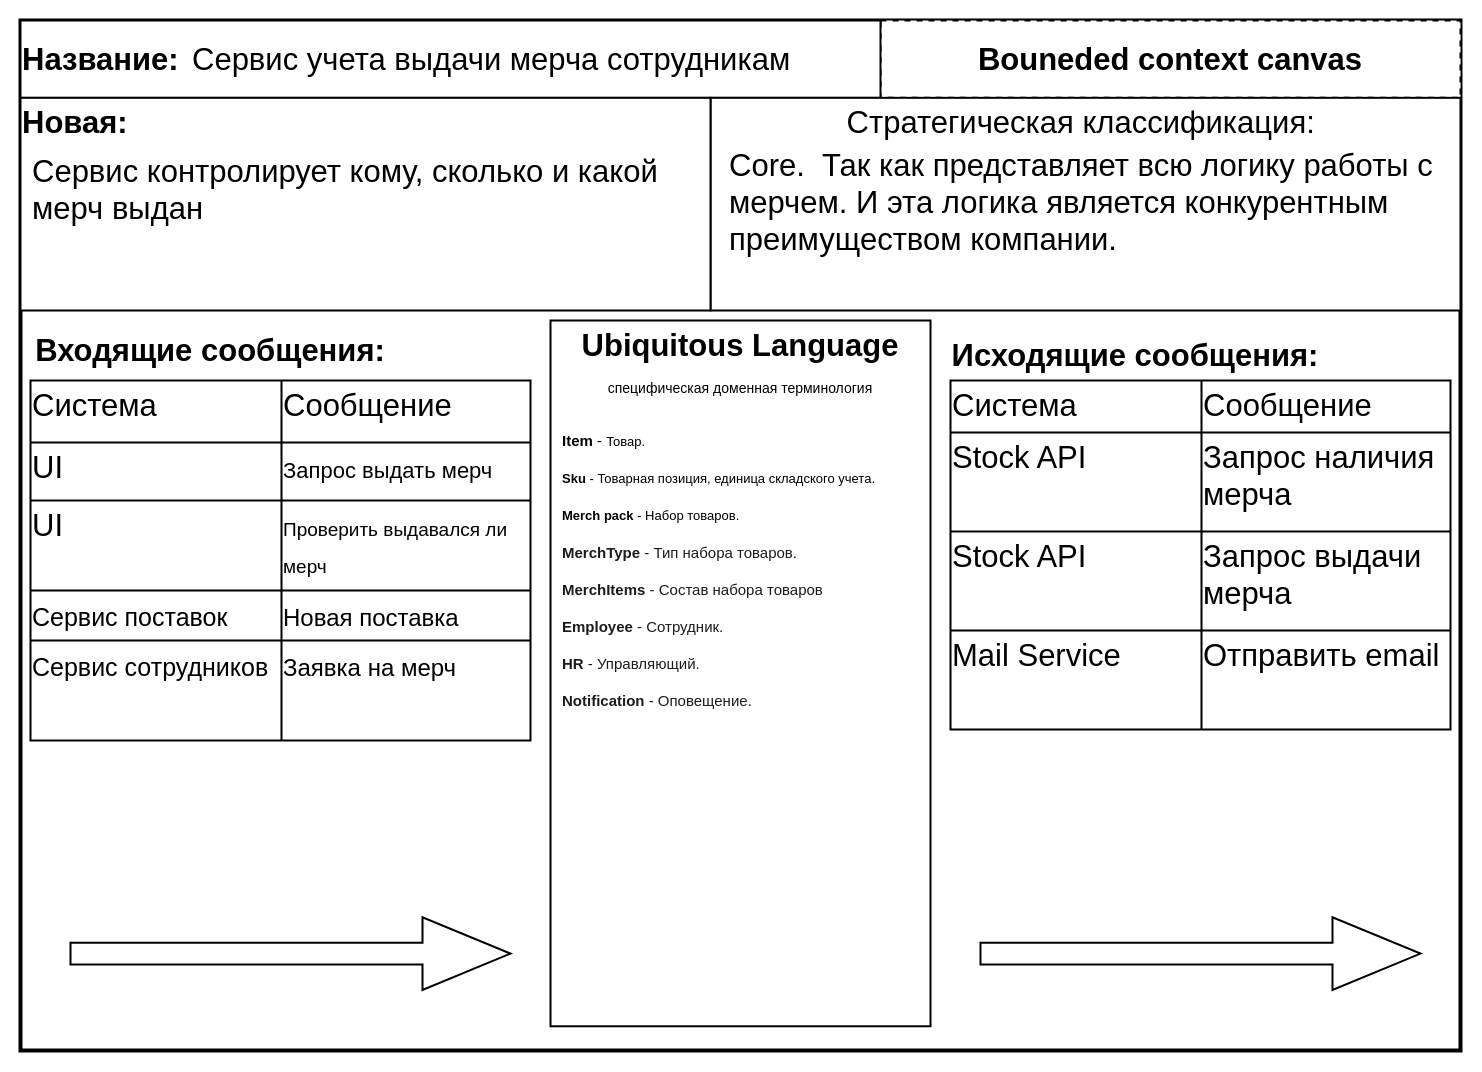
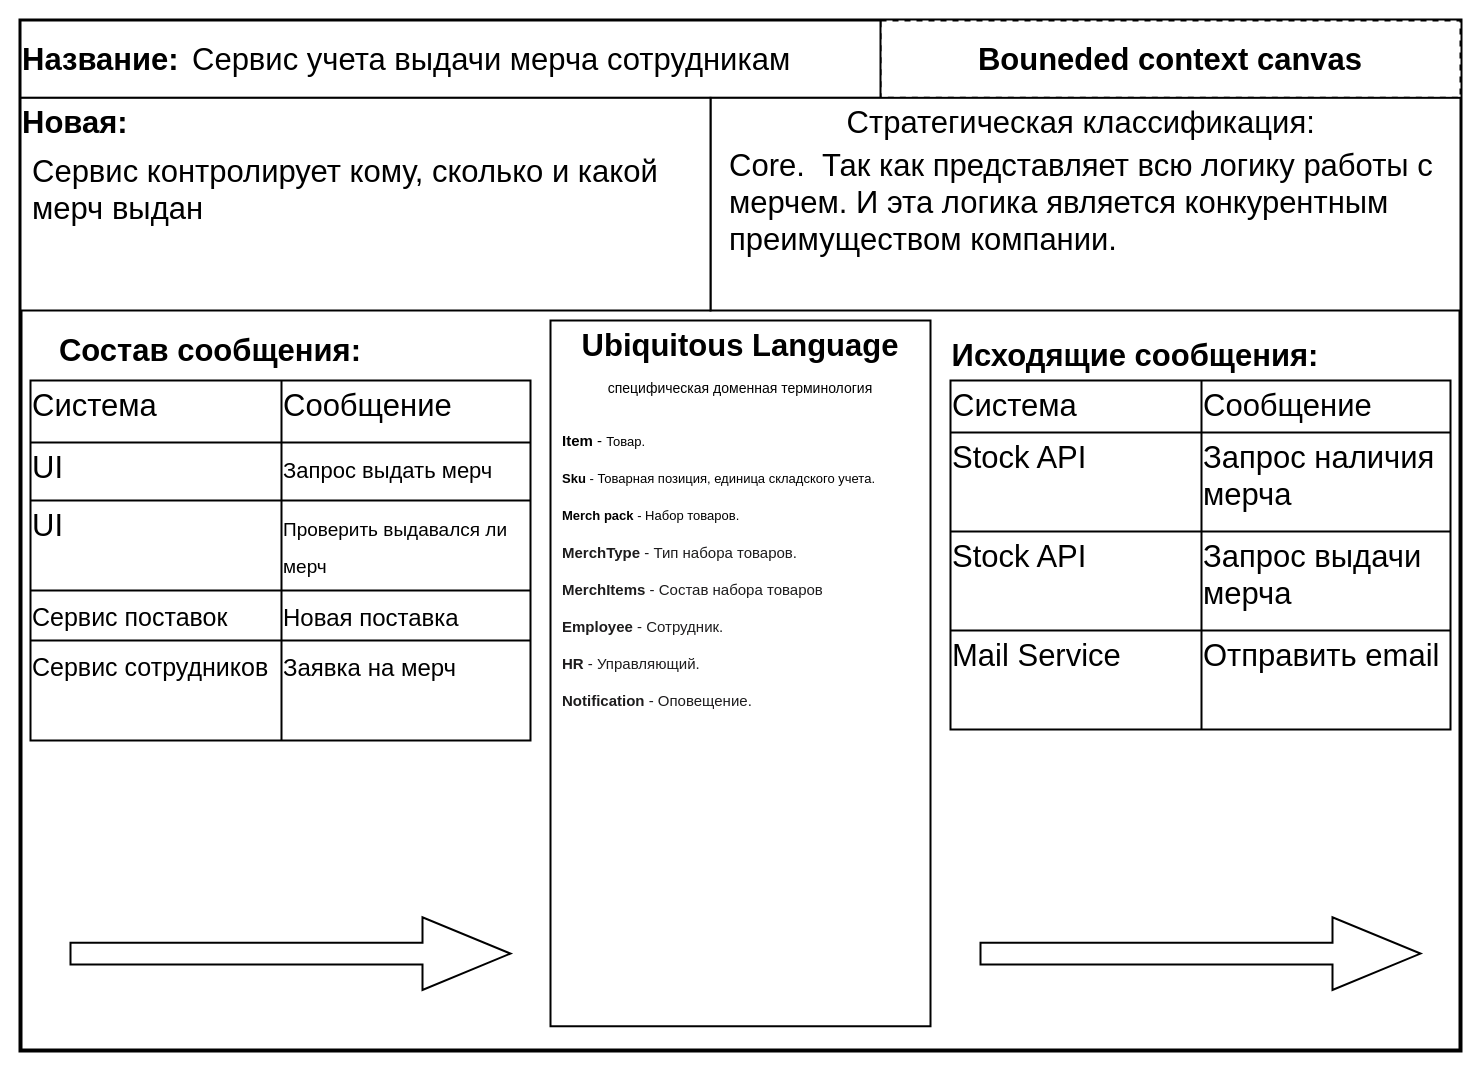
  <mxCell id="0" />
  <mxCell id="1" parent="0" />
  <mxCell id="2" value="Pfghj" style="group" parent="1" vertex="1" connectable="0"><mxGeometry x="20" y="20" width="1440" height="1030" as="geometry" /></mxCell>
  <mxCell id="3" value="" style="group" parent="2" vertex="1" connectable="0"><mxGeometry width="1440" height="1030" as="geometry" /></mxCell>
  <mxCell id="4" value="" style="rounded=0;whiteSpace=wrap;html=1;strokeWidth=4;glass=0;shadow=0;sketch=0;" parent="3" vertex="1"><mxGeometry width="1440" height="1030" as="geometry" /></mxCell>
  <mxCell id="5" value="" style="shape=singleArrow;whiteSpace=wrap;html=1;shadow=0;fontSize=31;strokeColor=default;strokeWidth=2;verticalAlign=top;" parent="3" vertex="1"><mxGeometry x="50" y="896.706" width="440" height="72.706" as="geometry" /></mxCell>
  <mxCell id="6" value="" style="shape=singleArrow;whiteSpace=wrap;html=1;shadow=0;fontSize=31;strokeColor=default;strokeWidth=2;verticalAlign=top;" parent="3" vertex="1"><mxGeometry x="960" y="896.706" width="440" height="72.706" as="geometry" /></mxCell>
- <mxCell id="7" value="&lt;b&gt;Входящие сообщения:&lt;/b&gt;" style="text;html=1;strokeColor=none;fillColor=none;align=center;verticalAlign=middle;whiteSpace=wrap;rounded=0;shadow=0;glass=0;sketch=0;fontSize=31;" parent="3" vertex="1"><mxGeometry x="10" y="300" width="360" height="60" as="geometry" /></mxCell>
+ <mxCell id="7" value="&lt;b&gt;Состав сообщения:&lt;/b&gt;" style="text;html=1;strokeColor=none;fillColor=none;align=center;verticalAlign=middle;whiteSpace=wrap;rounded=0;shadow=0;glass=0;sketch=0;fontSize=31;" parent="3" vertex="1"><mxGeometry x="10" y="300" width="360" height="60" as="geometry" /></mxCell>
  <mxCell id="8" value="&lt;b&gt;Исходящие сообщения:&lt;/b&gt;" style="text;html=1;strokeColor=none;fillColor=none;align=center;verticalAlign=middle;whiteSpace=wrap;rounded=0;shadow=0;glass=0;sketch=0;fontSize=31;" parent="3" vertex="1"><mxGeometry x="930" y="310" width="370" height="50" as="geometry" /></mxCell>
  <mxCell id="9" value="" style="shape=table;html=1;whiteSpace=wrap;startSize=0;container=1;collapsible=0;childLayout=tableLayout;rounded=0;shadow=0;glass=0;sketch=0;fontSize=31;strokeColor=default;strokeWidth=2;align=left;verticalAlign=top;" parent="3" vertex="1"><mxGeometry x="10" y="360" width="500" height="360" as="geometry" /></mxCell>
  <mxCell id="10" value="" style="shape=partialRectangle;html=1;whiteSpace=wrap;collapsible=0;dropTarget=0;pointerEvents=0;fillColor=none;top=0;left=0;bottom=0;right=0;points=[[0,0.5],[1,0.5]];portConstraint=eastwest;rounded=0;shadow=0;glass=0;sketch=0;fontSize=31;strokeColor=default;strokeWidth=2;align=left;verticalAlign=top;" parent="9" vertex="1"><mxGeometry width="500" height="62" as="geometry" /></mxCell>
  <mxCell id="11" value="Система" style="shape=partialRectangle;html=1;whiteSpace=wrap;connectable=0;fillColor=none;top=0;left=0;bottom=0;right=0;overflow=hidden;pointerEvents=1;rounded=0;shadow=0;glass=0;sketch=0;fontSize=31;strokeColor=default;strokeWidth=2;align=left;verticalAlign=top;" parent="10" vertex="1"><mxGeometry width="251" height="62" as="geometry"><mxRectangle width="251" height="62" as="alternateBounds" /></mxGeometry></mxCell>
  <mxCell id="12" value="Сообщение" style="shape=partialRectangle;html=1;whiteSpace=wrap;connectable=0;fillColor=none;top=0;left=0;bottom=0;right=0;overflow=hidden;pointerEvents=1;rounded=0;shadow=0;glass=0;sketch=0;fontSize=31;strokeColor=default;strokeWidth=2;align=left;verticalAlign=top;" parent="10" vertex="1"><mxGeometry x="251" width="249" height="62" as="geometry"><mxRectangle width="249" height="62" as="alternateBounds" /></mxGeometry></mxCell>
  <mxCell id="13" value="" style="shape=partialRectangle;html=1;whiteSpace=wrap;collapsible=0;dropTarget=0;pointerEvents=0;fillColor=none;top=0;left=0;bottom=0;right=0;points=[[0,0.5],[1,0.5]];portConstraint=eastwest;rounded=0;shadow=0;glass=0;sketch=0;fontSize=31;strokeColor=default;strokeWidth=2;align=left;verticalAlign=top;" parent="9" vertex="1"><mxGeometry y="62" width="500" height="58" as="geometry" /></mxCell>
  <mxCell id="14" value="UI" style="shape=partialRectangle;html=1;whiteSpace=wrap;connectable=0;fillColor=none;top=0;left=0;bottom=0;right=0;overflow=hidden;pointerEvents=1;rounded=0;shadow=0;glass=0;sketch=0;fontSize=31;strokeColor=default;strokeWidth=2;align=left;verticalAlign=top;" parent="13" vertex="1"><mxGeometry width="251" height="58" as="geometry"><mxRectangle width="251" height="58" as="alternateBounds" /></mxGeometry></mxCell>
  <mxCell id="15" value="&lt;font style=&quot;font-size: 22px&quot;&gt;Запрос выдать мерч&lt;/font&gt;" style="shape=partialRectangle;html=1;whiteSpace=wrap;connectable=0;fillColor=none;top=0;left=0;bottom=0;right=0;overflow=hidden;pointerEvents=1;rounded=0;shadow=0;glass=0;sketch=0;fontSize=31;strokeColor=default;strokeWidth=2;align=left;verticalAlign=top;" parent="13" vertex="1"><mxGeometry x="251" width="249" height="58" as="geometry"><mxRectangle width="249" height="58" as="alternateBounds" /></mxGeometry></mxCell>
  <mxCell id="16" value="" style="shape=partialRectangle;html=1;whiteSpace=wrap;collapsible=0;dropTarget=0;pointerEvents=0;fillColor=none;top=0;left=0;bottom=0;right=0;points=[[0,0.5],[1,0.5]];portConstraint=eastwest;rounded=0;shadow=0;glass=0;sketch=0;fontSize=31;strokeColor=default;strokeWidth=2;align=left;verticalAlign=top;" parent="9" vertex="1"><mxGeometry y="120" width="500" height="90" as="geometry" /></mxCell>
  <mxCell id="17" value="UI&lt;span style=&quot;white-space: pre&quot;&gt;&#09;&lt;/span&gt;" style="shape=partialRectangle;html=1;whiteSpace=wrap;connectable=0;fillColor=none;top=0;left=0;bottom=0;right=0;overflow=hidden;pointerEvents=1;rounded=0;shadow=0;glass=0;sketch=0;fontSize=31;strokeColor=default;strokeWidth=2;align=left;verticalAlign=top;" parent="16" vertex="1"><mxGeometry width="251" height="90" as="geometry"><mxRectangle width="251" height="90" as="alternateBounds" /></mxGeometry></mxCell>
  <mxCell id="18" value="&lt;font style=&quot;font-size: 19px&quot;&gt;Проверить выдавался ли мерч&lt;/font&gt;" style="shape=partialRectangle;html=1;whiteSpace=wrap;connectable=0;fillColor=none;top=0;left=0;bottom=0;right=0;overflow=hidden;pointerEvents=1;rounded=0;shadow=0;glass=0;sketch=0;fontSize=31;strokeColor=default;strokeWidth=2;align=left;verticalAlign=top;" parent="16" vertex="1"><mxGeometry x="251" width="249" height="90" as="geometry"><mxRectangle width="249" height="90" as="alternateBounds" /></mxGeometry></mxCell>
  <mxCell id="19" style="shape=partialRectangle;html=1;whiteSpace=wrap;collapsible=0;dropTarget=0;pointerEvents=0;fillColor=none;top=0;left=0;bottom=0;right=0;points=[[0,0.5],[1,0.5]];portConstraint=eastwest;rounded=0;shadow=0;glass=0;sketch=0;fontSize=31;strokeColor=default;strokeWidth=2;align=left;verticalAlign=top;" parent="9" vertex="1"><mxGeometry y="210" width="500" height="50" as="geometry" /></mxCell>
  <mxCell id="20" value="&lt;font style=&quot;font-size: 25px&quot;&gt;Сервис поставок&lt;span style=&quot;white-space: pre&quot;&gt;&#09;&lt;/span&gt;&lt;/font&gt;" style="shape=partialRectangle;html=1;whiteSpace=wrap;connectable=0;fillColor=none;top=0;left=0;bottom=0;right=0;overflow=hidden;pointerEvents=1;rounded=0;shadow=0;glass=0;sketch=0;fontSize=31;strokeColor=default;strokeWidth=2;align=left;verticalAlign=top;" parent="19" vertex="1"><mxGeometry width="251" height="50" as="geometry"><mxRectangle width="251" height="50" as="alternateBounds" /></mxGeometry></mxCell>
  <mxCell id="21" value="&lt;font style=&quot;font-size: 24px&quot;&gt;Новая поставка&lt;/font&gt;" style="shape=partialRectangle;html=1;whiteSpace=wrap;connectable=0;fillColor=none;top=0;left=0;bottom=0;right=0;overflow=hidden;pointerEvents=1;rounded=0;shadow=0;glass=0;sketch=0;fontSize=31;strokeColor=default;strokeWidth=2;align=left;verticalAlign=top;" parent="19" vertex="1"><mxGeometry x="251" width="249" height="50" as="geometry"><mxRectangle width="249" height="50" as="alternateBounds" /></mxGeometry></mxCell>
  <mxCell id="22" style="shape=partialRectangle;html=1;whiteSpace=wrap;collapsible=0;dropTarget=0;pointerEvents=0;fillColor=none;top=0;left=0;bottom=0;right=0;points=[[0,0.5],[1,0.5]];portConstraint=eastwest;rounded=0;shadow=0;glass=0;sketch=0;fontSize=31;strokeColor=default;strokeWidth=2;align=left;verticalAlign=top;" parent="9" vertex="1"><mxGeometry y="260" width="500" height="100" as="geometry" /></mxCell>
  <mxCell id="23" value="&lt;font style=&quot;font-size: 25px&quot;&gt;Сервис сотрудников&lt;/font&gt;" style="shape=partialRectangle;html=1;whiteSpace=wrap;connectable=0;fillColor=none;top=0;left=0;bottom=0;right=0;overflow=hidden;pointerEvents=1;rounded=0;shadow=0;glass=0;sketch=0;fontSize=31;strokeColor=default;strokeWidth=2;align=left;verticalAlign=top;" parent="22" vertex="1"><mxGeometry width="251" height="100" as="geometry"><mxRectangle width="251" height="100" as="alternateBounds" /></mxGeometry></mxCell>
  <mxCell id="24" value="&lt;font style=&quot;font-size: 24px&quot;&gt;Заявка на мерч&lt;/font&gt;" style="shape=partialRectangle;html=1;whiteSpace=wrap;connectable=0;fillColor=none;top=0;left=0;bottom=0;right=0;overflow=hidden;pointerEvents=1;rounded=0;shadow=0;glass=0;sketch=0;fontSize=31;strokeColor=default;strokeWidth=2;align=left;verticalAlign=top;" parent="22" vertex="1"><mxGeometry x="251" width="249" height="100" as="geometry"><mxRectangle width="249" height="100" as="alternateBounds" /></mxGeometry></mxCell>
  <mxCell id="25" value="" style="shape=table;html=1;whiteSpace=wrap;startSize=0;container=1;collapsible=0;childLayout=tableLayout;rounded=0;shadow=0;glass=0;sketch=0;fontSize=31;strokeColor=default;strokeWidth=2;align=left;verticalAlign=top;" parent="3" vertex="1"><mxGeometry x="930" y="360" width="500" height="349" as="geometry" /></mxCell>
  <mxCell id="26" value="" style="shape=partialRectangle;html=1;whiteSpace=wrap;collapsible=0;dropTarget=0;pointerEvents=0;fillColor=none;top=0;left=0;bottom=0;right=0;points=[[0,0.5],[1,0.5]];portConstraint=eastwest;rounded=0;shadow=0;glass=0;sketch=0;fontSize=31;strokeColor=default;strokeWidth=2;align=left;verticalAlign=top;" parent="25" vertex="1"><mxGeometry width="500" height="52" as="geometry" /></mxCell>
  <mxCell id="27" value="Система" style="shape=partialRectangle;html=1;whiteSpace=wrap;connectable=0;fillColor=none;top=0;left=0;bottom=0;right=0;overflow=hidden;pointerEvents=1;rounded=0;shadow=0;glass=0;sketch=0;fontSize=31;strokeColor=default;strokeWidth=2;align=left;verticalAlign=top;" parent="26" vertex="1"><mxGeometry width="251" height="52" as="geometry"><mxRectangle width="251" height="52" as="alternateBounds" /></mxGeometry></mxCell>
  <mxCell id="28" value="Сообщение" style="shape=partialRectangle;html=1;whiteSpace=wrap;connectable=0;fillColor=none;top=0;left=0;bottom=0;right=0;overflow=hidden;pointerEvents=1;rounded=0;shadow=0;glass=0;sketch=0;fontSize=31;strokeColor=default;strokeWidth=2;align=left;verticalAlign=top;" parent="26" vertex="1"><mxGeometry x="251" width="249" height="52" as="geometry"><mxRectangle width="249" height="52" as="alternateBounds" /></mxGeometry></mxCell>
  <mxCell id="29" value="" style="shape=partialRectangle;html=1;whiteSpace=wrap;collapsible=0;dropTarget=0;pointerEvents=0;fillColor=none;top=0;left=0;bottom=0;right=0;points=[[0,0.5],[1,0.5]];portConstraint=eastwest;rounded=0;shadow=0;glass=0;sketch=0;fontSize=31;strokeColor=default;strokeWidth=2;align=left;verticalAlign=top;" parent="25" vertex="1"><mxGeometry y="52" width="500" height="99" as="geometry" /></mxCell>
  <mxCell id="30" value="Stock API" style="shape=partialRectangle;html=1;whiteSpace=wrap;connectable=0;fillColor=none;top=0;left=0;bottom=0;right=0;overflow=hidden;pointerEvents=1;rounded=0;shadow=0;glass=0;sketch=0;fontSize=31;strokeColor=default;strokeWidth=2;align=left;verticalAlign=top;" parent="29" vertex="1"><mxGeometry width="251" height="99" as="geometry"><mxRectangle width="251" height="99" as="alternateBounds" /></mxGeometry></mxCell>
  <mxCell id="31" value="Запрос наличия мерча" style="shape=partialRectangle;html=1;whiteSpace=wrap;connectable=0;fillColor=none;top=0;left=0;bottom=0;right=0;overflow=hidden;pointerEvents=1;rounded=0;shadow=0;glass=0;sketch=0;fontSize=31;strokeColor=default;strokeWidth=2;align=left;verticalAlign=top;" parent="29" vertex="1"><mxGeometry x="251" width="249" height="99" as="geometry"><mxRectangle width="249" height="99" as="alternateBounds" /></mxGeometry></mxCell>
  <mxCell id="32" value="" style="shape=partialRectangle;html=1;whiteSpace=wrap;collapsible=0;dropTarget=0;pointerEvents=0;fillColor=none;top=0;left=0;bottom=0;right=0;points=[[0,0.5],[1,0.5]];portConstraint=eastwest;rounded=0;shadow=0;glass=0;sketch=0;fontSize=31;strokeColor=default;strokeWidth=2;align=left;verticalAlign=top;" parent="25" vertex="1"><mxGeometry y="151" width="500" height="99" as="geometry" /></mxCell>
  <mxCell id="33" value="&lt;span&gt;Stock API&lt;/span&gt;" style="shape=partialRectangle;html=1;whiteSpace=wrap;connectable=0;fillColor=none;top=0;left=0;bottom=0;right=0;overflow=hidden;pointerEvents=1;rounded=0;shadow=0;glass=0;sketch=0;fontSize=31;strokeColor=default;strokeWidth=2;align=left;verticalAlign=top;" parent="32" vertex="1"><mxGeometry width="251" height="99" as="geometry"><mxRectangle width="251" height="99" as="alternateBounds" /></mxGeometry></mxCell>
  <mxCell id="34" value="Запрос выдачи мерча" style="shape=partialRectangle;html=1;whiteSpace=wrap;connectable=0;fillColor=none;top=0;left=0;bottom=0;right=0;overflow=hidden;pointerEvents=1;rounded=0;shadow=0;glass=0;sketch=0;fontSize=31;strokeColor=default;strokeWidth=2;align=left;verticalAlign=top;" parent="32" vertex="1"><mxGeometry x="251" width="249" height="99" as="geometry"><mxRectangle width="249" height="99" as="alternateBounds" /></mxGeometry></mxCell>
  <mxCell id="35" style="shape=partialRectangle;html=1;whiteSpace=wrap;collapsible=0;dropTarget=0;pointerEvents=0;fillColor=none;top=0;left=0;bottom=0;right=0;points=[[0,0.5],[1,0.5]];portConstraint=eastwest;rounded=0;shadow=0;glass=0;sketch=0;fontSize=31;strokeColor=default;strokeWidth=2;align=left;verticalAlign=top;" parent="25" vertex="1"><mxGeometry y="250" width="500" height="99" as="geometry" /></mxCell>
  <mxCell id="36" value="Mail Service" style="shape=partialRectangle;html=1;whiteSpace=wrap;connectable=0;fillColor=none;top=0;left=0;bottom=0;right=0;overflow=hidden;pointerEvents=1;rounded=0;shadow=0;glass=0;sketch=0;fontSize=31;strokeColor=default;strokeWidth=2;align=left;verticalAlign=top;" parent="35" vertex="1"><mxGeometry width="251" height="99" as="geometry"><mxRectangle width="251" height="99" as="alternateBounds" /></mxGeometry></mxCell>
  <mxCell id="37" value="Отправить email" style="shape=partialRectangle;html=1;whiteSpace=wrap;connectable=0;fillColor=none;top=0;left=0;bottom=0;right=0;overflow=hidden;pointerEvents=1;rounded=0;shadow=0;glass=0;sketch=0;fontSize=31;strokeColor=default;strokeWidth=2;align=left;verticalAlign=top;" parent="35" vertex="1"><mxGeometry x="251" width="249" height="99" as="geometry"><mxRectangle width="249" height="99" as="alternateBounds" /></mxGeometry></mxCell>
  <mxCell id="38" value="&lt;b&gt;Ubiquitous Language&lt;/b&gt;&lt;br&gt;&lt;font style=&quot;font-size: 14px&quot;&gt;специфическая доменная терминология&lt;/font&gt;" style="rounded=0;whiteSpace=wrap;html=1;shadow=0;strokeColor=default;strokeWidth=2;verticalAlign=top;fontSize=31;fontStyle=0" parent="2" vertex="1"><mxGeometry x="530" y="300" width="380" height="705.76" as="geometry" /></mxCell>
  <mxCell id="39" value="" style="group" parent="2" vertex="1" connectable="0"><mxGeometry width="1440" height="290" as="geometry" /></mxCell>
  <mxCell id="40" value="" style="group;strokeColor=none;shadow=0;align=left;" parent="39" vertex="1" connectable="0"><mxGeometry width="1440" height="77.333" as="geometry" /></mxCell>
  <mxCell id="41" value="" style="group" parent="40" vertex="1" connectable="0"><mxGeometry width="1440" height="77.333" as="geometry" /></mxCell>
  <mxCell id="42" value="&lt;font style=&quot;font-size: 31px&quot;&gt;&lt;b&gt;Bouneded context canvas&lt;/b&gt;&lt;/font&gt;" style="rounded=0;whiteSpace=wrap;html=1;strokeWidth=2;strokeColor=default;dashed=1;" parent="41" vertex="1"><mxGeometry x="860" width="580" height="77.333" as="geometry" /></mxCell>
  <mxCell id="43" value="" style="group" parent="41" vertex="1" connectable="0"><mxGeometry width="860.0" height="77.333" as="geometry" /></mxCell>
  <mxCell id="44" value="&lt;b&gt;&lt;font style=&quot;font-size: 31px&quot;&gt;Название:&amp;nbsp;&lt;/font&gt;&lt;/b&gt;" style="rounded=0;whiteSpace=wrap;html=1;strokeWidth=2;align=left;" parent="43" vertex="1"><mxGeometry width="860.0" height="77.333" as="geometry" /></mxCell>
  <mxCell id="45" value="Сервис учета выдачи мерча сотрудникам" style="text;html=1;strokeColor=none;fillColor=none;align=left;verticalAlign=middle;whiteSpace=wrap;rounded=0;shadow=0;fontSize=31;" parent="43" vertex="1"><mxGeometry x="170" y="9.667" width="670" height="58.0" as="geometry" /></mxCell>
  <mxCell id="46" value="&lt;font style=&quot;font-size: 31px&quot;&gt;Стратегическая классификация:&amp;nbsp;&lt;/font&gt;" style="rounded=0;whiteSpace=wrap;html=1;shadow=0;strokeColor=default;strokeWidth=2;verticalAlign=top;spacingRight=0;spacing=2;sketch=0;" parent="39" vertex="1"><mxGeometry x="690" y="77.333" width="750" height="212.667" as="geometry" /></mxCell>
  <mxCell id="47" value="" style="group" parent="39" vertex="1" connectable="0"><mxGeometry y="77.333" width="690" height="212.667" as="geometry" /></mxCell>
  <mxCell id="48" value="&lt;font style=&quot;font-size: 31px&quot;&gt;&lt;b&gt;Новая:&lt;/b&gt;&lt;/font&gt;" style="rounded=0;whiteSpace=wrap;html=1;shadow=0;strokeColor=default;strokeWidth=2;align=left;verticalAlign=top;" parent="47" vertex="1"><mxGeometry width="690" height="212.667" as="geometry" /></mxCell>
  <mxCell id="49" value="Сервис к&lt;span style=&quot;text-align: center&quot;&gt;онтролирует кому, сколько и какой мерч выдан&lt;/span&gt;" style="text;html=1;strokeColor=none;fillColor=none;align=left;verticalAlign=top;whiteSpace=wrap;rounded=0;shadow=0;fontSize=31;" parent="47" vertex="1"><mxGeometry x="10" y="48.333" width="670" height="154.667" as="geometry" /></mxCell>
  <mxCell id="50" value="Core.&amp;nbsp; Так как представляет всю логику работы с мерчем. И эта логика является конкурентным преимуществом компании." style="text;html=1;strokeColor=none;fillColor=none;align=left;verticalAlign=top;whiteSpace=wrap;rounded=0;shadow=0;fontSize=31;" parent="39" vertex="1"><mxGeometry x="707" y="119.66" width="713" height="159.547" as="geometry" /></mxCell>
  <mxCell id="51" value="&lt;div style=&quot;text-align: justify&quot;&gt;&lt;span style=&quot;font-size: 15px&quot;&gt;&lt;b&gt;Item&lt;/b&gt; -&amp;nbsp;&lt;/span&gt;&lt;font style=&quot;font-size: 13px&quot;&gt;Товар.&amp;nbsp;&lt;/font&gt;&lt;/div&gt;&lt;div style=&quot;text-align: justify&quot;&gt;&lt;font style=&quot;font-size: 13px&quot;&gt;&lt;b&gt;Sku &lt;/b&gt;-&amp;nbsp;&lt;/font&gt;&lt;span style=&quot;font-size: 13px&quot;&gt;Товарная позиция, единица складского учета.&amp;nbsp;&lt;/span&gt;&lt;/div&gt;&lt;div style=&quot;text-align: justify&quot;&gt;&lt;span style=&quot;font-size: 13px&quot;&gt;&lt;b&gt;Merch pack &lt;/b&gt;- Набор товаров.&lt;/span&gt;&lt;/div&gt;&lt;div style=&quot;text-align: left&quot;&gt;&lt;font color=&quot;#1d1c1d&quot; face=&quot;Slack-Lato, appleLogo, sans-serif&quot;&gt;&lt;span style=&quot;font-size: 15px&quot;&gt;&lt;b&gt;MerchType&lt;/b&gt; - Тип набора товаров.&lt;/span&gt;&lt;/font&gt;&lt;/div&gt;&lt;font color=&quot;#1d1c1d&quot; face=&quot;Slack-Lato, appleLogo, sans-serif&quot;&gt;&lt;span style=&quot;font-size: 15px&quot;&gt;&lt;b&gt;MerchItems&lt;/b&gt;&amp;nbsp;- Состав набора товаров&lt;/span&gt;&lt;br&gt;&lt;/font&gt;&lt;div style=&quot;text-align: left&quot;&gt;&lt;font color=&quot;#1d1c1d&quot; face=&quot;Slack-Lato, appleLogo, sans-serif&quot;&gt;&lt;span style=&quot;font-size: 15px&quot;&gt;&lt;b&gt;Employee&lt;/b&gt; - Сотрудник.&amp;nbsp;&lt;/span&gt;&lt;/font&gt;&lt;/div&gt;&lt;div style=&quot;text-align: left&quot;&gt;&lt;font color=&quot;#1d1c1d&quot; face=&quot;Slack-Lato, appleLogo, sans-serif&quot;&gt;&lt;span style=&quot;font-size: 15px&quot;&gt;&lt;b&gt;HR&lt;/b&gt; - Управляющий.&lt;/span&gt;&lt;/font&gt;&lt;/div&gt;&lt;div style=&quot;text-align: left&quot;&gt;&lt;font color=&quot;#1d1c1d&quot; face=&quot;Slack-Lato, appleLogo, sans-serif&quot;&gt;&lt;span style=&quot;font-size: 15px&quot;&gt;&lt;b&gt;Notification&lt;/b&gt; - Оповещение.&lt;/span&gt;&lt;/font&gt;&lt;br&gt;&lt;/div&gt;&lt;div style=&quot;text-align: justify&quot;&gt;&lt;span style=&quot;font-size: 13px&quot;&gt;&lt;br&gt;&lt;/span&gt;&lt;/div&gt;" style="text;html=1;strokeColor=none;fillColor=none;align=left;verticalAlign=top;whiteSpace=wrap;rounded=0;shadow=0;glass=0;sketch=0;fontSize=31;" parent="2" vertex="1"><mxGeometry x="540" y="390" width="360" height="600" as="geometry" /></mxCell>
